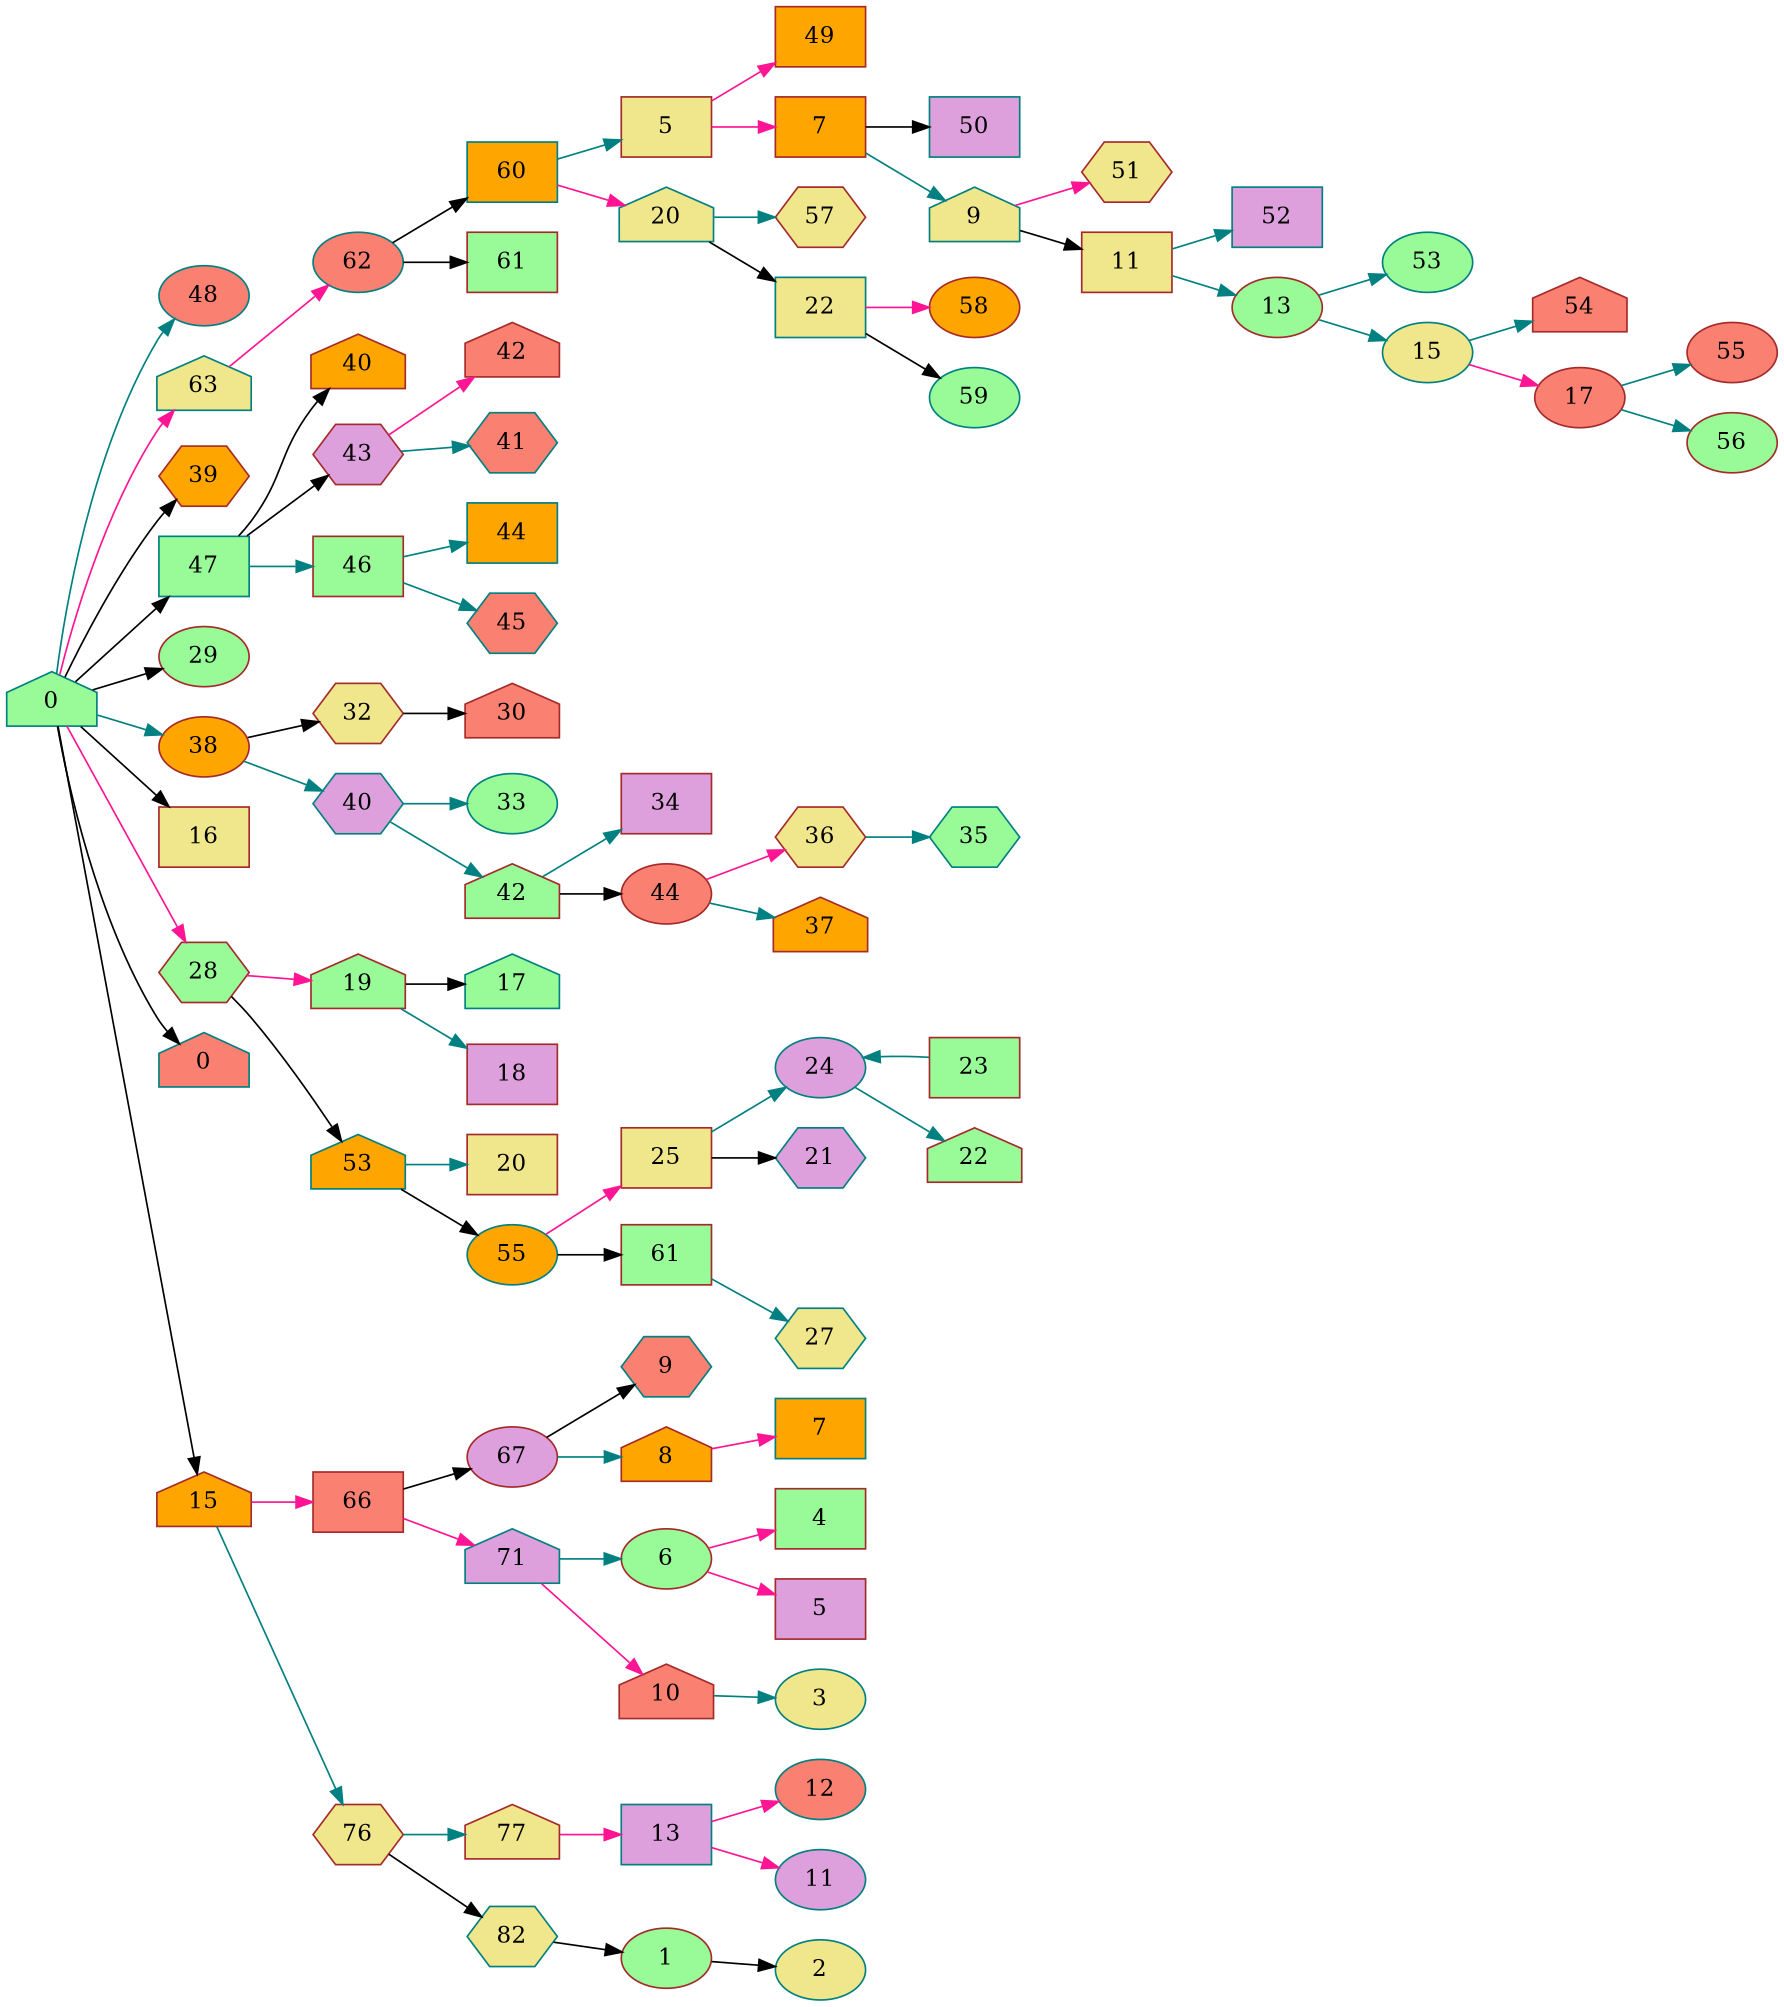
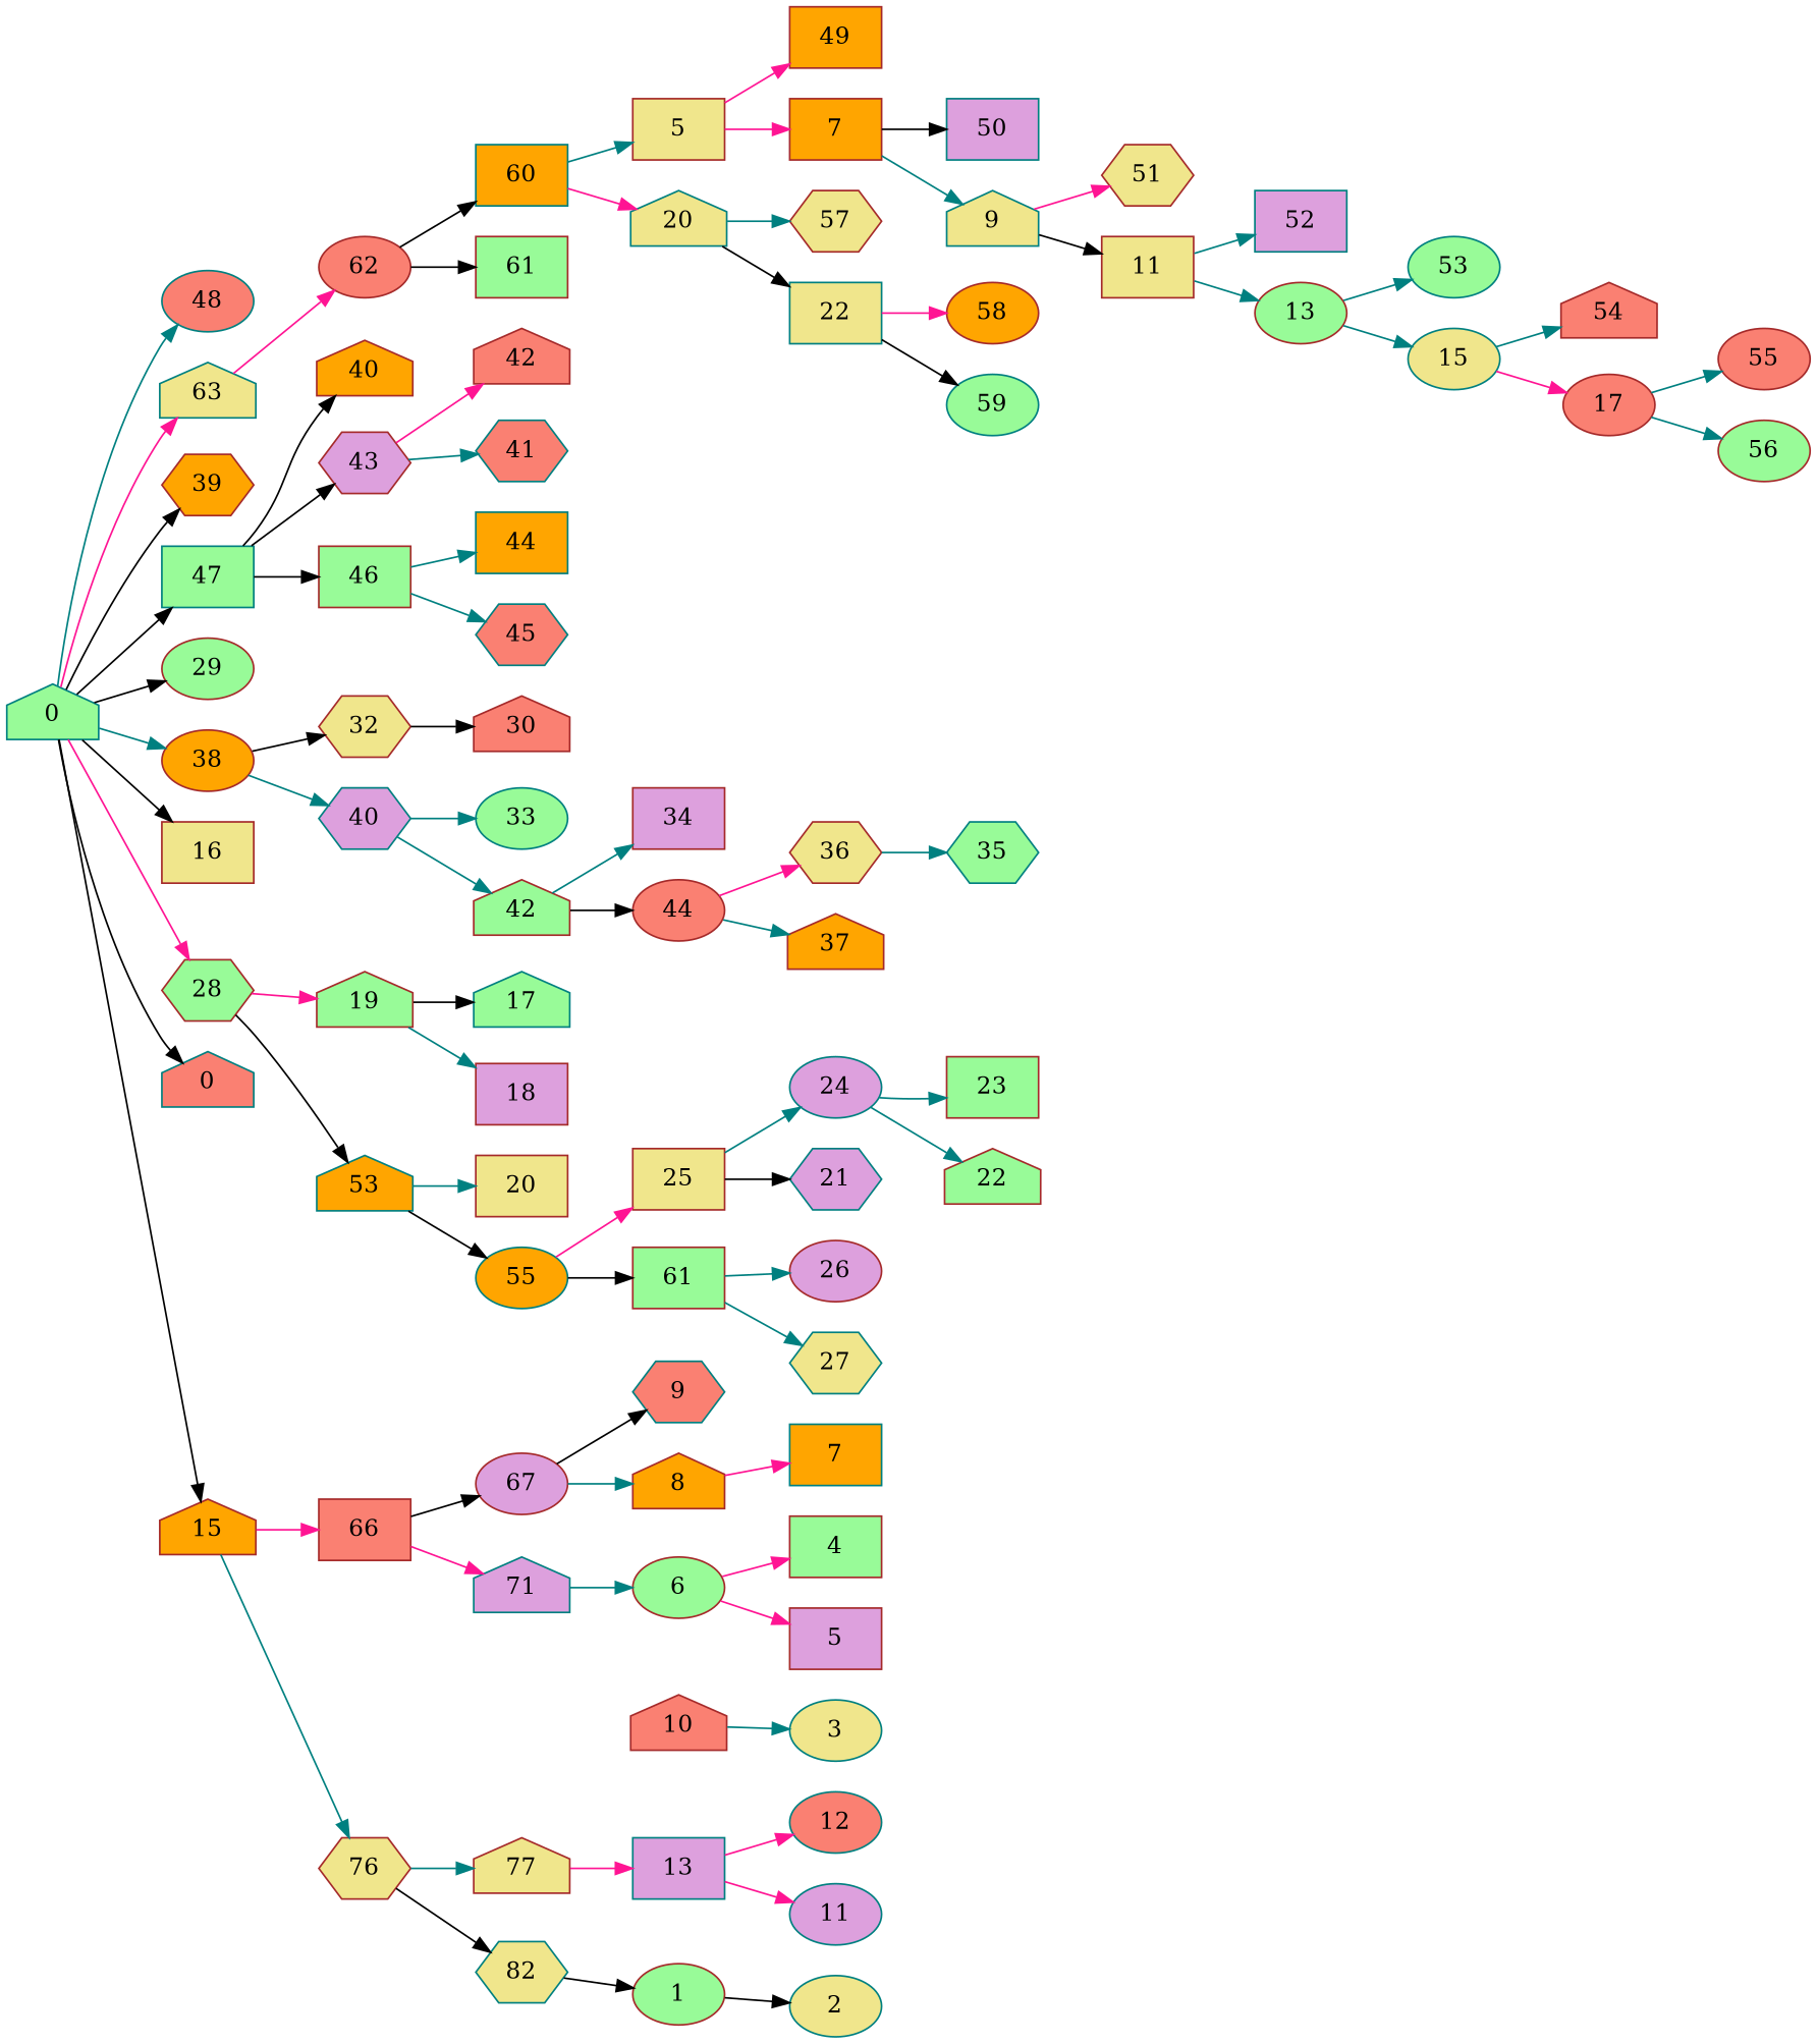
  digraph {
    rankdir=LR
    node [color=brown fillcolor=palegreen shape=ellipse style=filled]
    edge [color=teal]
    n1 [color=teal fillcolor=salmon label=48]
    0 [color=teal shape=house]
    n3 [color=teal fillcolor=khaki label=63 shape=house]
    n4 [fillcolor=orange label=39 shape=hexagon]
    n5 [color=teal label=47 shape=box]
    n6 [label=29]
    n7 [fillcolor=orange label=38]
    n8 [fillcolor=khaki label=16 shape=box]
    n9 [label=28 shape=hexagon]
    n10 [color=teal fillcolor=salmon label=0 shape=house]
    n11 [fillcolor=orange label=15 shape=house]
-   n12 [color=teal fillcolor=salmon label=62]
+   n12 [fillcolor=salmon label=62]
    n13 [fillcolor=orange label=40 shape=house]
    n14 [fillcolor=plum label=43 shape=hexagon]
    n15 [label=46 shape=box]
    n16 [fillcolor=khaki label=32 shape=hexagon]
    40 [color=teal fillcolor=plum shape=hexagon]
    n18 [label=19 shape=house]
    53 [color=teal fillcolor=orange shape=house]
    66 [fillcolor=salmon shape=box]
    76 [fillcolor=khaki shape=hexagon]
    n22 [color=teal fillcolor=orange label=60 shape=box]
    n23 [label=61 shape=box]
    5 [fillcolor=khaki shape=box]
    20 [color=teal fillcolor=khaki shape=house]
    n26 [fillcolor=orange label=49 shape=box]
    7 [fillcolor=orange shape=box]
    n28 [fillcolor=khaki label=57 shape=hexagon]
    22 [color=teal fillcolor=khaki shape=box]
    n30 [color=teal fillcolor=plum label=50 shape=box]
    9 [color=teal fillcolor=khaki shape=house]
    n32 [fillcolor=khaki label=51 shape=hexagon]
    11 [fillcolor=khaki shape=box]
    n34 [color=teal fillcolor=plum label=52 shape=box]
    13
    n36 [color=teal label=53]
    15 [color=teal fillcolor=khaki]
    n38 [fillcolor=salmon label=54 shape=house]
    17 [fillcolor=salmon]
    n40 [fillcolor=salmon label=55]
    n41 [label=56]
    n42 [fillcolor=orange label=58]
    n43 [color=teal label=59]
    n44 [fillcolor=salmon label=42 shape=house]
    n45 [color=teal fillcolor=salmon label=41 shape=hexagon]
    n46 [color=teal fillcolor=orange label=44 shape=box]
    n47 [color=teal fillcolor=salmon label=45 shape=hexagon]
    n48 [fillcolor=salmon label=30 shape=house]
    n49 [color=teal label=33]
    42 [shape=house]
    n51 [fillcolor=plum label=34 shape=box]
    44 [fillcolor=salmon]
    n53 [fillcolor=khaki label=36 shape=hexagon]
    n54 [fillcolor=orange label=37 shape=house]
    n55 [color=teal label=35 shape=hexagon]
    n56 [color=teal label=17 shape=house]
    n57 [fillcolor=plum label=18 shape=box]
    n58 [fillcolor=khaki label=20 shape=box]
    55 [color=teal fillcolor=orange]
    n60 [fillcolor=khaki label=25 shape=box]
    61 [shape=box]
    n62 [color=teal fillcolor=plum label=24]
    n63 [color=teal fillcolor=plum label=21 shape=hexagon]
+   n64 [fillcolor=plum label=26]
    n65 [color=teal fillcolor=khaki label=27 shape=hexagon]
    n66 [label=23 shape=box]
    n67 [label=22 shape=house]
    67 [fillcolor=plum]
    71 [color=teal fillcolor=plum shape=house]
    77 [fillcolor=khaki shape=house]
    82 [color=teal fillcolor=khaki shape=hexagon]
    n72 [color=teal fillcolor=salmon label=9 shape=hexagon]
    n73 [fillcolor=orange label=8 shape=house]
    n74 [label=6]
    n75 [fillcolor=salmon label=10 shape=house]
    n76 [color=teal fillcolor=orange label=7 shape=box]
    n77 [label=4 shape=box]
    n78 [fillcolor=plum label=5 shape=box]
    n79 [color=teal fillcolor=khaki label=3]
    n80 [color=teal fillcolor=plum label=13 shape=box]
    n81 [label=1]
    n82 [color=teal fillcolor=salmon label=12]
    n83 [color=teal fillcolor=plum label=11]
    n84 [color=teal fillcolor=khaki label=2]
    0 -> n1
    0 -> n3 [color=deeppink]
    0 -> n4 [color=black]
    0 -> n5 [color=black]
    0 -> n6 [color=black]
    0 -> n7
    0 -> n8 [color=black]
    0 -> n9 [color=deeppink]
    0 -> n10 [color=black]
    0 -> n11 [color=black]
    n3 -> n12 [color=deeppink]
    n5 -> n13 [color=black]
    n5 -> n14 [color=black]
-   n5 -> n15
+   n5 -> n15 [color=black]
    n7 -> n16 [color=black]
    n7 -> 40
    n9 -> n18 [color=deeppink]
    n9 -> 53 [color=black]
    n11 -> 66 [color=deeppink]
    n11 -> 76
    n12 -> n22 [color=black]
    n12 -> n23 [color=black]
    n14 -> n44 [color=deeppink]
    n14 -> n45
    n15 -> n46
    n15 -> n47
    n16 -> n48 [color=black]
    40 -> n49
    40 -> 42
    n18 -> n56 [color=black]
    n18 -> n57
    53 -> n58
    53 -> 55 [color=black]
    66 -> 67 [color=black]
    66 -> 71 [color=deeppink]
    76 -> 77
    76 -> 82 [color=black]
    n22 -> 5
    n22 -> 20 [color=deeppink]
    5 -> n26 [color=deeppink]
    5 -> 7 [color=deeppink]
    20 -> n28
    20 -> 22 [color=black]
    7 -> n30 [color=black]
    7 -> 9
    22 -> n42 [color=deeppink]
    22 -> n43 [color=black]
    9 -> n32 [color=deeppink]
    9 -> 11 [color=black]
    11 -> n34
    11 -> 13
    13 -> n36
    13 -> 15
    15 -> n38
    15 -> 17 [color=deeppink]
    17 -> n40
    17 -> n41
    42 -> n51
    42 -> 44 [color=black]
    44 -> n53 [color=deeppink]
    44 -> n54
    n53 -> n55
    55 -> n60 [color=deeppink]
    55 -> 61 [color=black]
    n60 -> n62
    n60 -> n63 [color=black]
+   61 -> n64
    61 -> n65
-   n66 -> n62
+   n62 -> n66
    n62 -> n67
    67 -> n72 [color=black]
    67 -> n73
    71 -> n74
-   71 -> n75 [color=deeppink]
    77 -> n80 [color=deeppink]
    82 -> n81 [color=black]
    n73 -> n76 [color=deeppink]
    n74 -> n77 [color=deeppink]
    n74 -> n78 [color=deeppink]
    n75 -> n79
    n80 -> n82 [color=deeppink]
    n80 -> n83 [color=deeppink]
    n81 -> n84 [color=black]
  }
